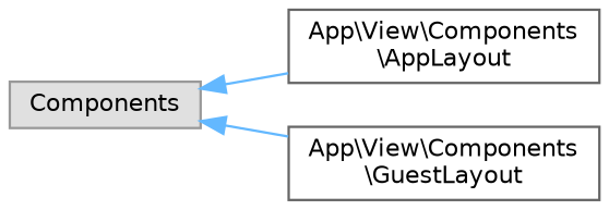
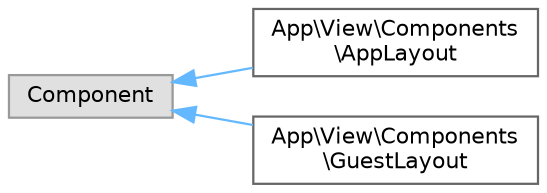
  digraph {
    rankdir=LR
    node [color=grey40 fillcolor=white fontname=Helvetica fontsize=10 shape=box style=filled]
    edge [color=steelblue1 dir=back fontname=Helvetica fontsize=10 labelfontname=Helvetica labelfontsize=10 style=solid]
-   n1 [color=grey60 fillcolor="#E0E0E0" height=0.2 label=Components width=0.4]
+   n1 [color=grey60 fillcolor="#E0E0E0" height=0.2 label=Component width=0.4]
    n2 [height=0.2 label="App\\View\\Components\l\\AppLayout" width=0.4]
    n3 [height=0.2 label="App\\View\\Components\l\\GuestLayout" width=0.4]
    n1 -> n2
    n1 -> n3
  }
